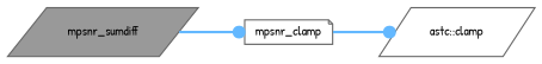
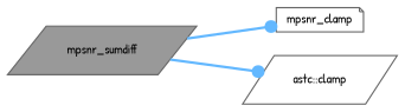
  digraph {
    fontname="Patrick Hand"
    rankdir=LR
    node [color=grey40 fillcolor=white fontname="Patrick Hand" fontsize=10 shape=parallelogram style=filled]
    edge [arrowhead=dot color=steelblue1 fontname="Patrick Hand" fontsize=10 labelfontname=Helvetica labelfontsize=10 style=bold]
    n1 [color=gray40 fillcolor=grey60 fontcolor=black height=0.2 label=mpsnr_sumdiff width=0.4]
    n2 [height=0.2 label=mpsnr_clamp shape=note width=0.4]
    n3 [height=0.2 label="astc::clamp" width=0.4]
    n1 -> n2
-   n2 -> n3
+   n1 -> n3
  }
